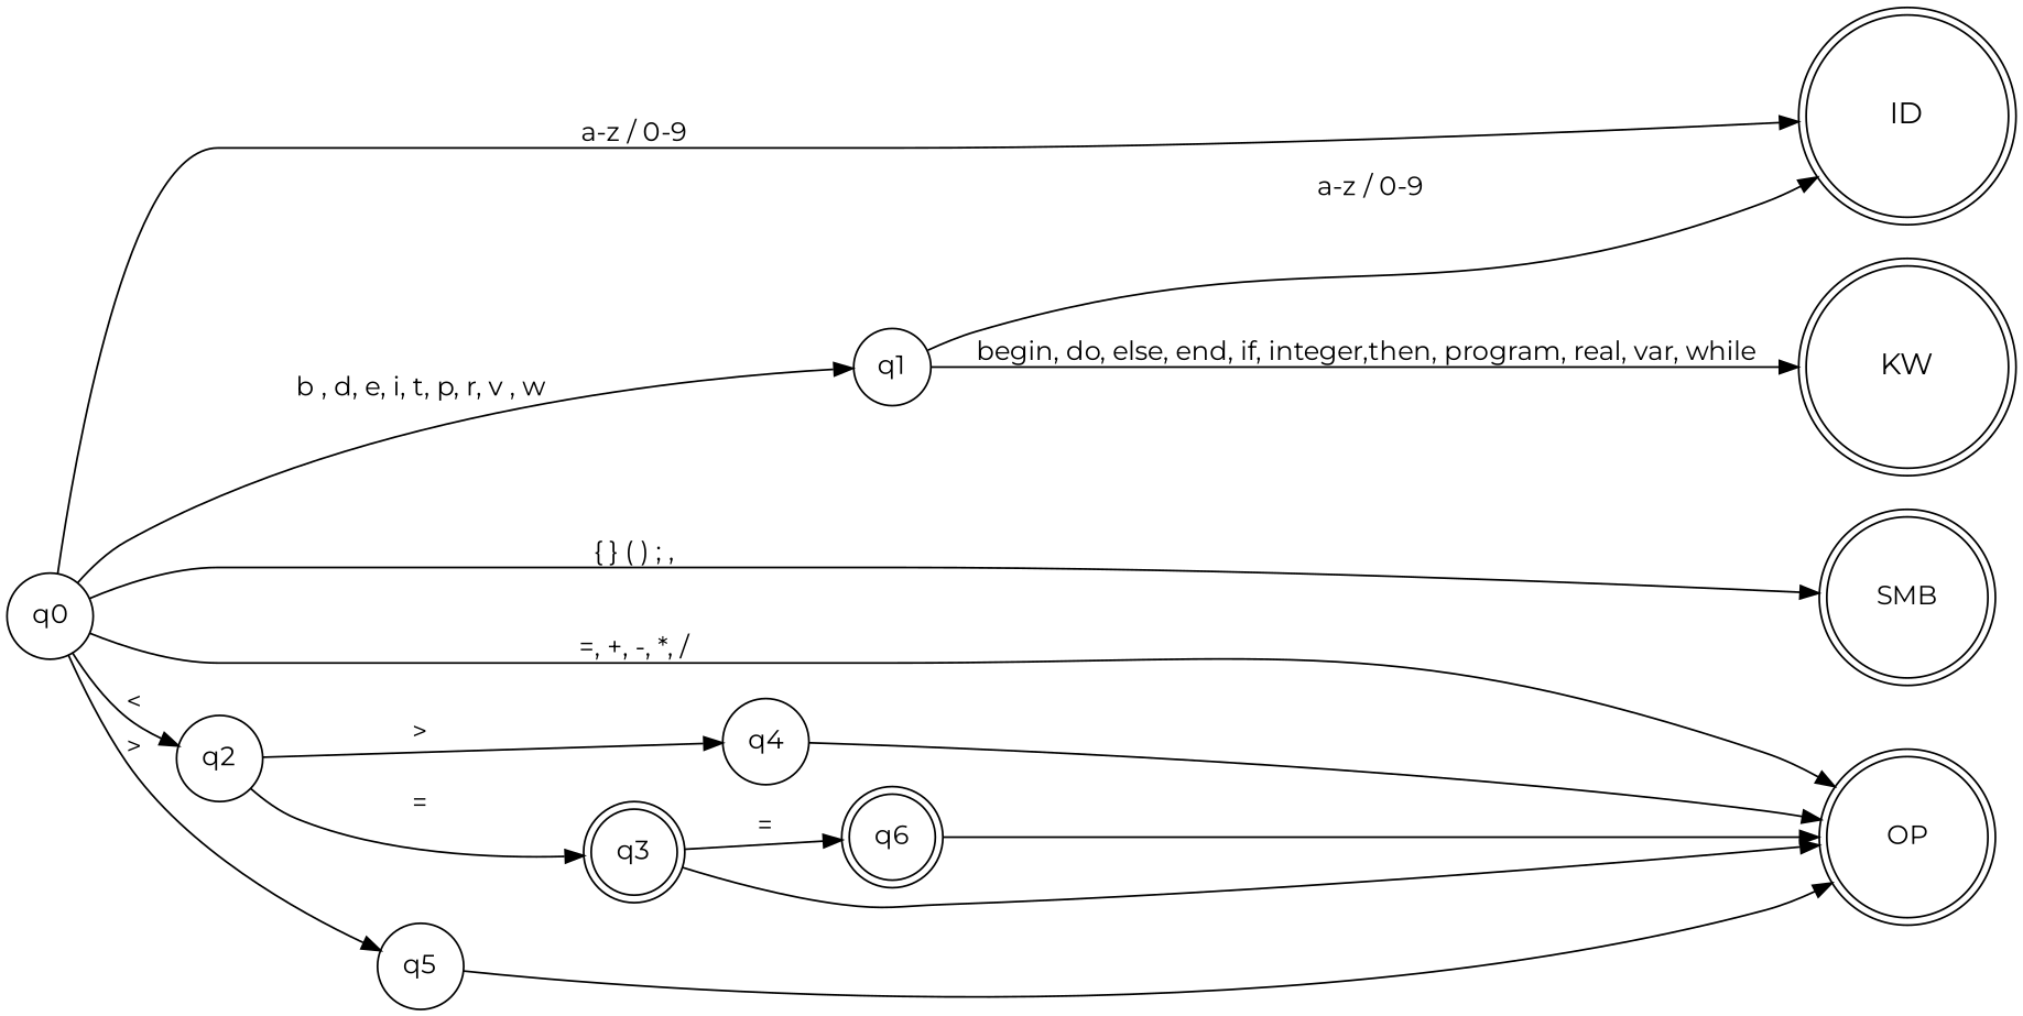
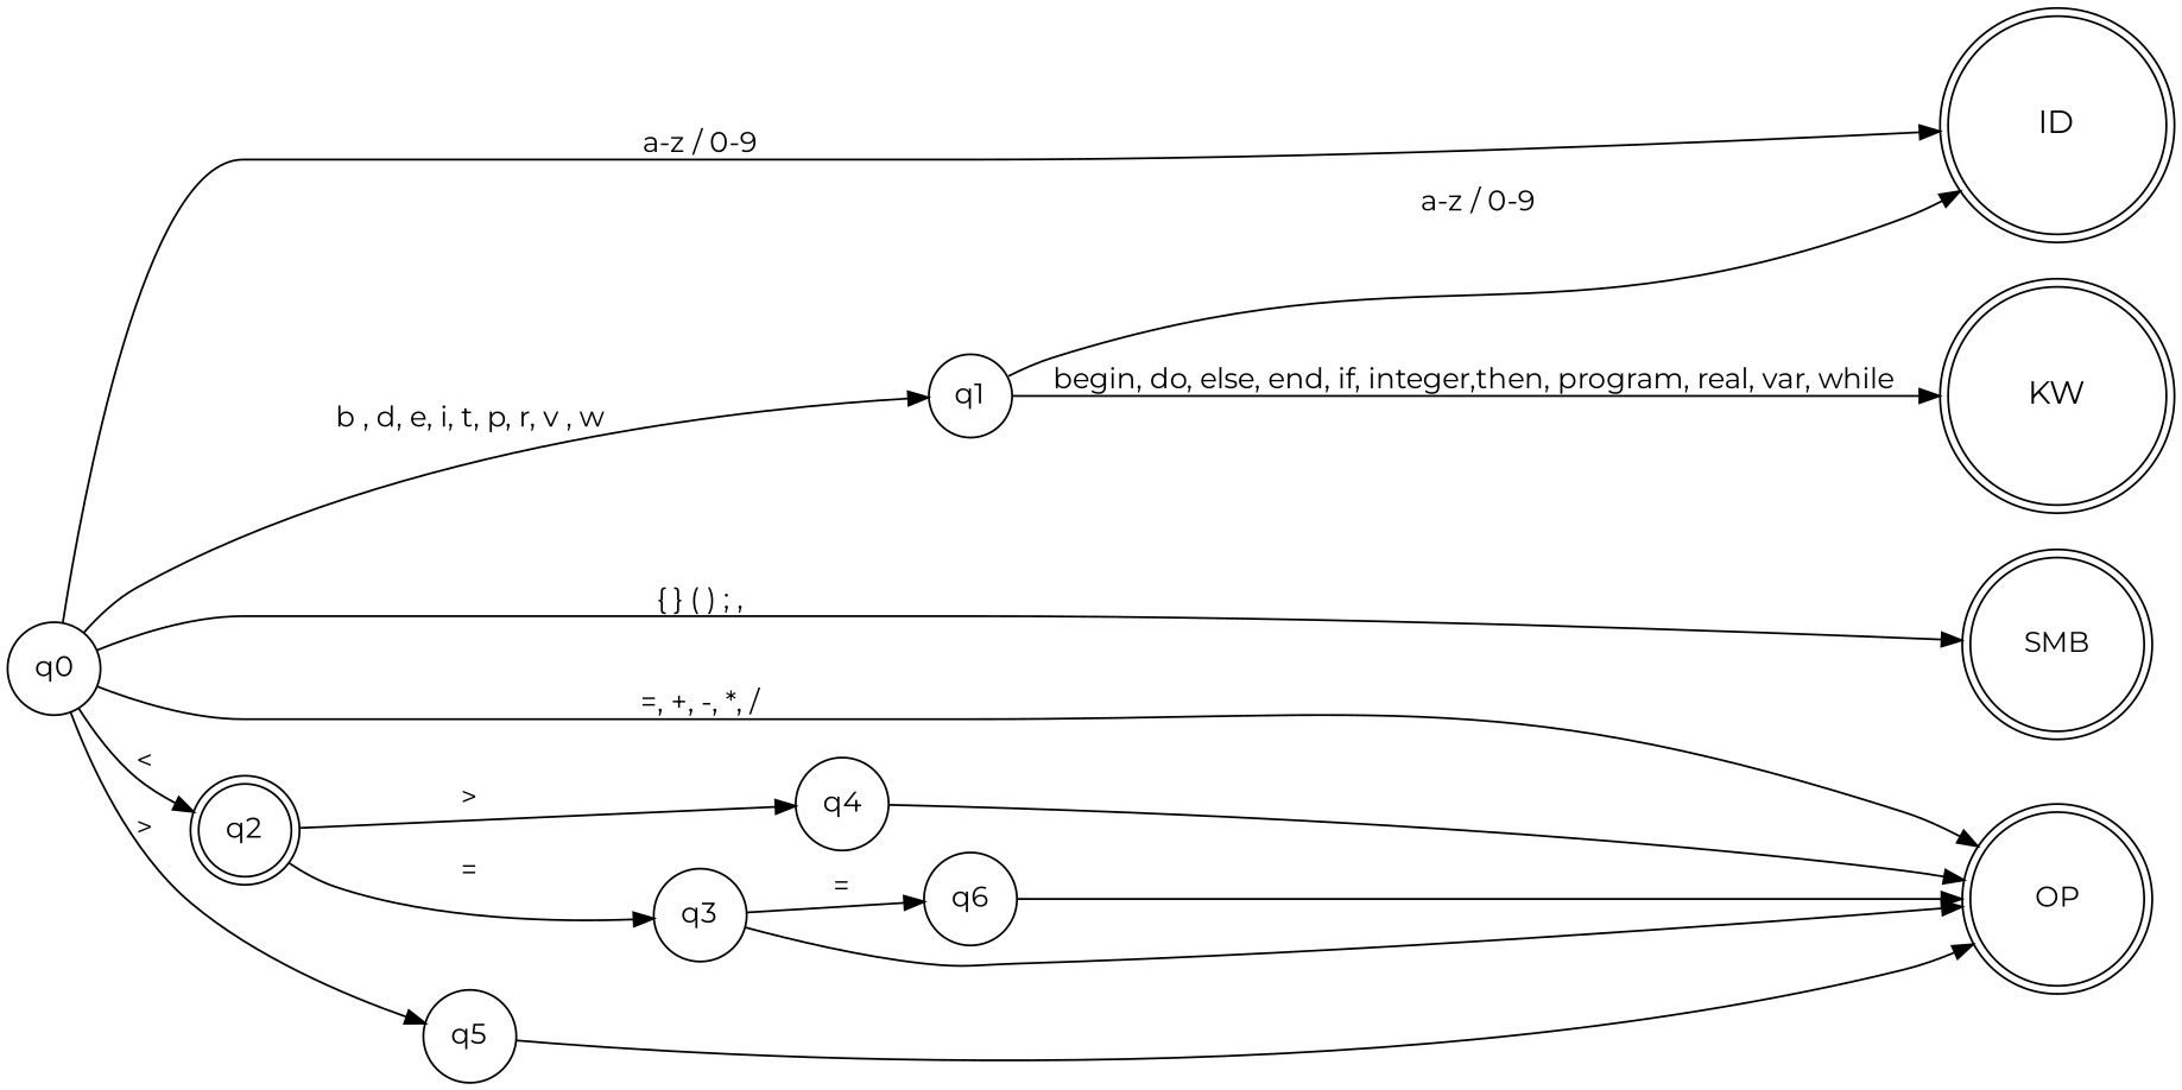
  digraph {
    fontname=Montserrat
    rankdir=LR
    node [fontname=Montserrat shape=circle]
    edge [fontname=Montserrat]
    n1 [fontsize=16 height=1.5 label=ID shape=doublecircle width=1.5]
    n2 [fontsize=16 height=1.5 label=KW shape=doublecircle width=1.5]
    n3 [fontsize=14 height=1.2 label=OP shape=doublecircle width=1.2]
    n4 [fontsize=14 height=1.2 label=SMB shape=doublecircle width=1.2]
    n5 [label=q0]
    q1
-   q2
+   q2 [shape=doublecircle]
    q5
-   q3 [shape=doublecircle]
+   q3
    q4
-   q6 [shape=doublecircle]
+   q6
    subgraph sub_1 {
      rank=same
      n1
      n2
      n3
      n4
    }
    n5 -> n1 [label="a-z / 0-9"]
    n5 -> n3 [label="=, +, -, *, /"]
    n5 -> n4 [label="{ } ( ) ; ,"]
    n5 -> q1 [label="b , d, e, i, t, p, r, v , w"]
    n5 -> q2 [label="<"]
    n5 -> q5 [label=">"]
    q1 -> n1 [label="a-z / 0-9"]
    q1 -> n2 [label="begin, do, else, end, if, integer,then, program, real, var, while "]
    q2 -> q3 [label="="]
    q2 -> q4 [label=">"]
    q5 -> n3
    q3 -> n3
    q3 -> q6 [label="="]
    q4 -> n3
    q6 -> n3
  }
